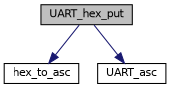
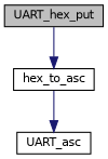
  digraph {
    rankdir=TB
    node [color=black fillcolor=white fontname=Helvetica fontsize=10 shape=record style=filled]
    edge [color=midnightblue fontname=Helvetica fontsize=10 labelfontname=Helvetica labelfontsize=10 style=solid]
    n1 [fillcolor=grey75 fontcolor=black height=0.2 label=UART_hex_put width=0.4]
    n2 [height=0.2 label=hex_to_asc width=0.4]
    n3 [height=0.2 label=UART_asc width=0.4]
    n1 -> n2
-   n1 -> n3
+   n2 -> n3
  }
